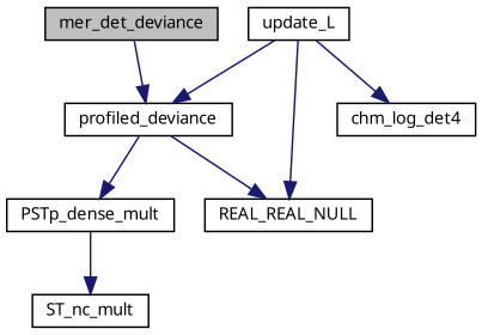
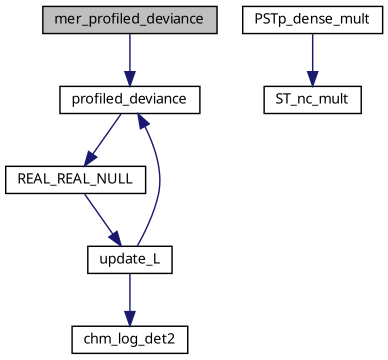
  digraph {
    rankdir=TB
    node [color=black fillcolor=white fontname="FreeSans.ttf" fontsize=10 shape=record style=filled]
    edge [color=midnightblue fontname="FreeSans.ttf" fontsize=10 labelfontname="FreeSans.ttf" labelfontsize=10 style=solid]
-   n1 [fillcolor=grey75 fontcolor=black height=0.2 label=mer_det_deviance width=0.4]
+   n1 [fillcolor=grey75 fontcolor=black height=0.2 label=mer_profiled_deviance width=0.4]
    n2 [height=0.2 label=profiled_deviance width=0.4]
    n3 [height=0.2 label=PSTp_dense_mult width=0.4]
    n4 [height=0.2 label=REAL_REAL_NULL width=0.4]
    n5 [height=0.2 label=ST_nc_mult width=0.4]
    n6 [height=0.2 label=update_L width=0.4]
-   n7 [height=0.2 label=chm_log_det4 width=0.4]
+   n7 [height=0.2 label=chm_log_det2 width=0.4]
    n1 -> n2
-   n2 -> n3
    n2 -> n4
    n3 -> n5
    n6 -> n2
-   n6 -> n4
+   n4 -> n6
    n6 -> n7
  }
